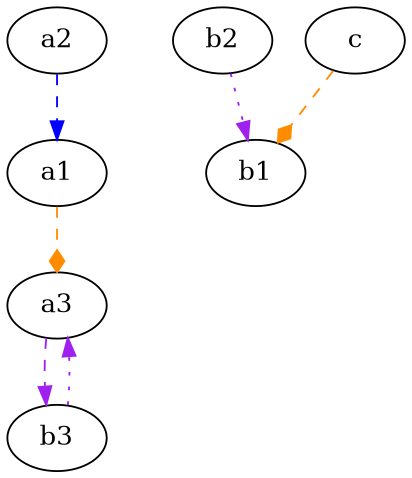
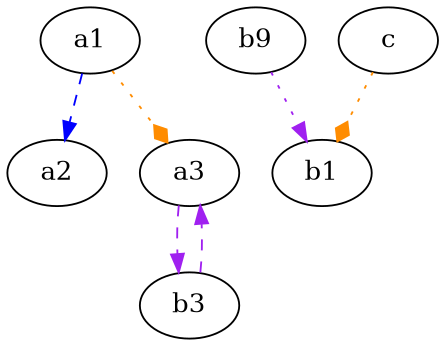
  digraph {
    dir=forward
    edge [arrowhead=normal color=purple style=dotted]
    a2
    a1
    a3
    b3
-   b2
+   b2 [label=b9]
    b1
    c
-   a2 -> a1 [color=blue style=dashed]
-   a1 -> a3 [arrowhead=diamond color=darkorange style=dashed]
+   a1 -> a2 [color=blue style=dashed]
+   a1 -> a3 [arrowhead=diamond color=darkorange]
    a3 -> b3 [style=dashed]
-   b3 -> a3
+   b3 -> a3 [style=dashed]
    b2 -> b1
-   c -> b1 [arrowhead=diamond color=darkorange style=dashed]
+   c -> b1 [arrowhead=diamond color=darkorange]
  }
